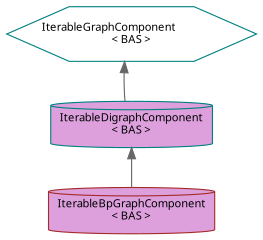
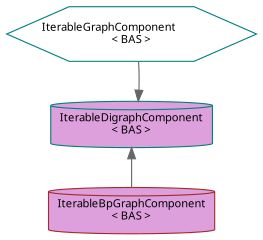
  digraph {
    fontname="Noto Sans"
    node [color=teal fillcolor=plum fontname="Noto Sans" fontsize=10 shape=cylinder style=filled]
    edge [color=gray40 dir=back fontname="Noto Sans" fontsize=10 labelfontname=FreeSans labelfontsize=10 style=solid]
    n1 [fillcolor=white fontcolor=black height=0.2 label="IterableGraphComponent\l\< BAS \>" shape=hexagon width=0.4]
    n2 [color=brown height=0.2 label="IterableBpGraphComponent\l\< BAS \>" width=0.4]
    n3 [height=0.2 label="IterableDigraphComponent\l\< BAS \>" width=0.4]
-   n1 -> n3
+   n3 -> n1
    n3 -> n2
  }
